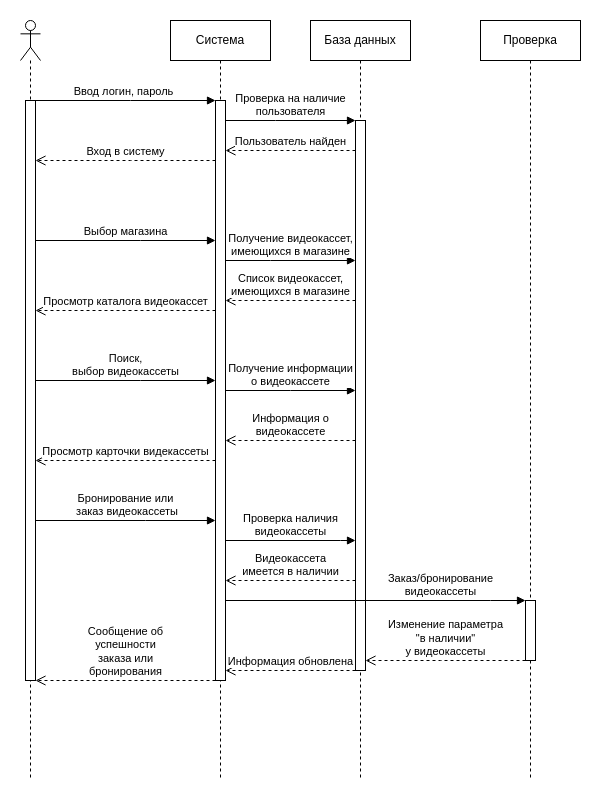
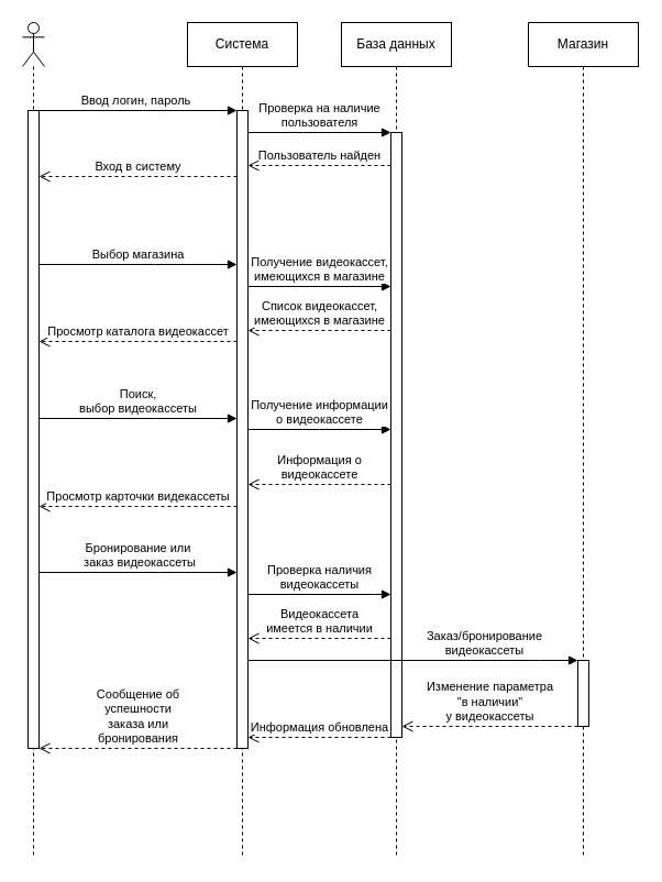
  <mxCell id="0" />
  <mxCell id="1" parent="0" />
  <mxCell id="2" value="Система" style="shape=umlLifeline;perimeter=lifelinePerimeter;whiteSpace=wrap;html=1;container=0;dropTarget=0;collapsible=0;recursiveResize=0;outlineConnect=0;portConstraint=eastwest;newEdgeStyle={&quot;edgeStyle&quot;:&quot;elbowEdgeStyle&quot;,&quot;elbow&quot;:&quot;vertical&quot;,&quot;curved&quot;:0,&quot;rounded&quot;:0};" parent="1" vertex="1"><mxGeometry x="170" y="20" width="100" height="760" as="geometry" /></mxCell>
  <mxCell id="3" value="" style="html=1;points=[];perimeter=orthogonalPerimeter;outlineConnect=0;targetShapes=umlLifeline;portConstraint=eastwest;newEdgeStyle={&quot;edgeStyle&quot;:&quot;elbowEdgeStyle&quot;,&quot;elbow&quot;:&quot;vertical&quot;,&quot;curved&quot;:0,&quot;rounded&quot;:0};" parent="2" vertex="1"><mxGeometry x="45" y="80" width="10" height="580" as="geometry" /></mxCell>
  <mxCell id="4" value="Ввод логин, пароль" style="html=1;verticalAlign=bottom;endArrow=block;edgeStyle=elbowEdgeStyle;elbow=vertical;curved=0;rounded=0;" parent="1" source="10" target="3" edge="1"><mxGeometry relative="1" as="geometry"><mxPoint x="45" y="100" as="sourcePoint" /><Array as="points"><mxPoint x="130" y="100" /></Array></mxGeometry></mxCell>
  <mxCell id="5" value="Вход в систему" style="html=1;verticalAlign=bottom;endArrow=open;dashed=1;endSize=8;edgeStyle=elbowEdgeStyle;elbow=vertical;curved=0;rounded=0;" parent="1" source="3" target="11" edge="1"><mxGeometry relative="1" as="geometry"><mxPoint x="40" y="169.76" as="targetPoint" /><Array as="points"><mxPoint x="130" y="160" /></Array><mxPoint x="210" y="169.76" as="sourcePoint" /></mxGeometry></mxCell>
  <mxCell id="6" value="База данных" style="shape=umlLifeline;perimeter=lifelinePerimeter;whiteSpace=wrap;html=1;container=0;dropTarget=0;collapsible=0;recursiveResize=0;outlineConnect=0;portConstraint=eastwest;newEdgeStyle={&quot;edgeStyle&quot;:&quot;elbowEdgeStyle&quot;,&quot;elbow&quot;:&quot;vertical&quot;,&quot;curved&quot;:0,&quot;rounded&quot;:0};" parent="1" vertex="1"><mxGeometry x="310" y="20" width="100" height="760" as="geometry" /></mxCell>
  <mxCell id="7" value="" style="html=1;points=[];perimeter=orthogonalPerimeter;outlineConnect=0;targetShapes=umlLifeline;portConstraint=eastwest;newEdgeStyle={&quot;edgeStyle&quot;:&quot;elbowEdgeStyle&quot;,&quot;elbow&quot;:&quot;vertical&quot;,&quot;curved&quot;:0,&quot;rounded&quot;:0};" parent="6" vertex="1"><mxGeometry x="45" y="100" width="10" height="550" as="geometry" /></mxCell>
- <mxCell id="8" value="Проверка" style="shape=umlLifeline;perimeter=lifelinePerimeter;whiteSpace=wrap;html=1;container=0;dropTarget=0;collapsible=0;recursiveResize=0;outlineConnect=0;portConstraint=eastwest;newEdgeStyle={&quot;edgeStyle&quot;:&quot;elbowEdgeStyle&quot;,&quot;elbow&quot;:&quot;vertical&quot;,&quot;curved&quot;:0,&quot;rounded&quot;:0};" parent="1" vertex="1"><mxGeometry x="480" y="20" width="100" height="760" as="geometry" /></mxCell>
+ <mxCell id="8" value="Магазин" style="shape=umlLifeline;perimeter=lifelinePerimeter;whiteSpace=wrap;html=1;container=0;dropTarget=0;collapsible=0;recursiveResize=0;outlineConnect=0;portConstraint=eastwest;newEdgeStyle={&quot;edgeStyle&quot;:&quot;elbowEdgeStyle&quot;,&quot;elbow&quot;:&quot;vertical&quot;,&quot;curved&quot;:0,&quot;rounded&quot;:0};" parent="1" vertex="1"><mxGeometry x="480" y="20" width="100" height="760" as="geometry" /></mxCell>
  <mxCell id="9" value="" style="html=1;points=[];perimeter=orthogonalPerimeter;outlineConnect=0;targetShapes=umlLifeline;portConstraint=eastwest;newEdgeStyle={&quot;edgeStyle&quot;:&quot;elbowEdgeStyle&quot;,&quot;elbow&quot;:&quot;vertical&quot;,&quot;curved&quot;:0,&quot;rounded&quot;:0};" parent="8" vertex="1"><mxGeometry x="45" y="580" width="10" height="60" as="geometry" /></mxCell>
  <mxCell id="10" value="" style="shape=umlLifeline;perimeter=lifelinePerimeter;whiteSpace=wrap;html=1;container=1;dropTarget=0;collapsible=0;recursiveResize=0;outlineConnect=0;portConstraint=eastwest;newEdgeStyle={&quot;curved&quot;:0,&quot;rounded&quot;:0};participant=umlActor;" parent="1" vertex="1"><mxGeometry x="20" y="20" width="20" height="760" as="geometry" /></mxCell>
  <mxCell id="11" value="" style="html=1;points=[[0,0,0,0,5],[0,1,0,0,-5],[1,0,0,0,5],[1,1,0,0,-5]];perimeter=orthogonalPerimeter;outlineConnect=0;targetShapes=umlLifeline;portConstraint=eastwest;newEdgeStyle={&quot;curved&quot;:0,&quot;rounded&quot;:0};" parent="10" vertex="1"><mxGeometry x="5" y="80" width="10" height="580" as="geometry" /></mxCell>
  <mxCell id="12" value="Проверка на наличие&lt;br&gt;пользователя" style="html=1;verticalAlign=bottom;endArrow=block;edgeStyle=elbowEdgeStyle;elbow=vertical;curved=0;rounded=0;" parent="1" edge="1"><mxGeometry relative="1" as="geometry"><mxPoint x="225" y="120" as="sourcePoint" /><Array as="points"><mxPoint x="275" y="120" /></Array><mxPoint x="355" y="120" as="targetPoint" /></mxGeometry></mxCell>
  <mxCell id="13" value="Пользователь найден" style="html=1;verticalAlign=bottom;endArrow=open;dashed=1;endSize=8;curved=0;rounded=0;" parent="1" source="7" target="3" edge="1"><mxGeometry relative="1" as="geometry"><mxPoint x="350" y="150" as="sourcePoint" /><mxPoint x="230" y="150" as="targetPoint" /><Array as="points"><mxPoint x="290" y="150" /></Array></mxGeometry></mxCell>
  <mxCell id="14" value="Выбор магазина" style="html=1;verticalAlign=bottom;endArrow=block;edgeStyle=elbowEdgeStyle;elbow=vertical;curved=0;rounded=0;" parent="1" source="11" target="3" edge="1"><mxGeometry relative="1" as="geometry"><mxPoint x="40" y="200" as="sourcePoint" /><Array as="points"><mxPoint x="140" y="240" /></Array><mxPoint x="210" y="200" as="targetPoint" /></mxGeometry></mxCell>
  <mxCell id="15" value="Получение видеокассет, &lt;br&gt;имеющихся в магазине" style="html=1;verticalAlign=bottom;endArrow=block;edgeStyle=elbowEdgeStyle;elbow=vertical;curved=0;rounded=0;" parent="1" edge="1"><mxGeometry relative="1" as="geometry"><mxPoint x="225" y="260" as="sourcePoint" /><Array as="points"><mxPoint x="270" y="260" /></Array><mxPoint x="355" y="260" as="targetPoint" /><mxPoint as="offset" /></mxGeometry></mxCell>
  <mxCell id="16" value="Просмотр каталога видеокассет" style="html=1;verticalAlign=bottom;endArrow=open;dashed=1;endSize=8;curved=0;rounded=0;" parent="1" source="3" target="11" edge="1"><mxGeometry relative="1" as="geometry"><mxPoint x="210" y="270" as="sourcePoint" /><mxPoint x="40" y="205" as="targetPoint" /><Array as="points"><mxPoint x="110" y="310" /></Array><mxPoint as="offset" /></mxGeometry></mxCell>
  <mxCell id="17" value="Список видеокассет, &lt;br&gt;имеющихся в магазине" style="html=1;verticalAlign=bottom;endArrow=open;dashed=1;endSize=8;curved=0;rounded=0;" parent="1" source="7" target="3" edge="1"><mxGeometry relative="1" as="geometry"><mxPoint x="400" y="290" as="sourcePoint" /><mxPoint x="230" y="290" as="targetPoint" /><Array as="points"><mxPoint x="290" y="300" /></Array></mxGeometry></mxCell>
  <mxCell id="18" value="Поиск, &lt;br&gt;выбор видеокассеты" style="html=1;verticalAlign=bottom;endArrow=block;edgeStyle=elbowEdgeStyle;elbow=vertical;curved=0;rounded=0;" parent="1" source="11" target="3" edge="1"><mxGeometry relative="1" as="geometry"><mxPoint x="40" y="350" as="sourcePoint" /><Array as="points"><mxPoint x="140" y="380" /></Array><mxPoint x="210" y="350" as="targetPoint" /></mxGeometry></mxCell>
  <mxCell id="19" value="Получение информации&lt;br&gt;о видеокассете" style="html=1;verticalAlign=bottom;endArrow=block;edgeStyle=elbowEdgeStyle;elbow=horizontal;curved=0;rounded=0;" parent="1" source="3" target="7" edge="1"><mxGeometry relative="1" as="geometry"><mxPoint x="270" y="390" as="sourcePoint" /><Array as="points"><mxPoint x="290" y="390" /></Array><mxPoint x="350" y="390" as="targetPoint" /></mxGeometry></mxCell>
  <mxCell id="20" value="Информация о&lt;br&gt;видеокассете" style="html=1;verticalAlign=bottom;endArrow=open;dashed=1;endSize=8;curved=0;rounded=0;" parent="1" source="7" target="3" edge="1"><mxGeometry relative="1" as="geometry"><mxPoint x="350" y="440" as="sourcePoint" /><mxPoint x="230" y="440" as="targetPoint" /><Array as="points"><mxPoint x="295" y="440" /></Array></mxGeometry></mxCell>
  <mxCell id="21" value="Просмотр карточки видекассеты" style="html=1;verticalAlign=bottom;endArrow=open;dashed=1;endSize=8;curved=0;rounded=0;" parent="1" source="3" target="11" edge="1"><mxGeometry x="0.004" relative="1" as="geometry"><mxPoint x="200" y="460" as="sourcePoint" /><mxPoint x="50" y="460" as="targetPoint" /><Array as="points"><mxPoint x="95" y="460" /></Array><mxPoint as="offset" /></mxGeometry></mxCell>
  <mxCell id="22" value="Бронирование или&lt;br&gt;&amp;nbsp;заказ видеокассеты" style="html=1;verticalAlign=bottom;endArrow=block;edgeStyle=elbowEdgeStyle;elbow=vertical;curved=0;rounded=0;" parent="1" source="11" target="3" edge="1"><mxGeometry relative="1" as="geometry"><mxPoint x="40" y="540" as="sourcePoint" /><Array as="points"><mxPoint x="145" y="520" /></Array><mxPoint x="210" y="540" as="targetPoint" /></mxGeometry></mxCell>
  <mxCell id="23" value="Проверка наличия&lt;br&gt;видеокассеты" style="html=1;verticalAlign=bottom;endArrow=block;edgeStyle=elbowEdgeStyle;elbow=vertical;curved=0;rounded=0;" parent="1" source="3" target="7" edge="1"><mxGeometry relative="1" as="geometry"><mxPoint x="250" y="560" as="sourcePoint" /><Array as="points"><mxPoint x="340" y="540" /></Array><mxPoint x="340" y="560" as="targetPoint" /></mxGeometry></mxCell>
  <mxCell id="24" value="Видеокассета &lt;br&gt;имеется в наличии" style="html=1;verticalAlign=bottom;endArrow=open;dashed=1;endSize=8;curved=0;rounded=0;" parent="1" source="7" target="3" edge="1"><mxGeometry relative="1" as="geometry"><mxPoint x="350" y="580" as="sourcePoint" /><mxPoint x="230" y="580" as="targetPoint" /><Array as="points"><mxPoint x="290" y="580" /></Array></mxGeometry></mxCell>
  <mxCell id="25" value="Заказ/бронирование&lt;br&gt;видеокассеты" style="html=1;verticalAlign=bottom;endArrow=block;edgeStyle=elbowEdgeStyle;elbow=vertical;curved=0;rounded=0;" parent="1" source="3" target="9" edge="1"><mxGeometry x="0.433" relative="1" as="geometry"><mxPoint x="380" y="620" as="sourcePoint" /><Array as="points"><mxPoint x="490" y="600" /></Array><mxPoint x="505" y="620" as="targetPoint" /><mxPoint as="offset" /></mxGeometry></mxCell>
  <mxCell id="26" value="Изменение параметра &lt;br&gt;&quot;в наличии&quot;&lt;br&gt;у видеокассеты" style="html=1;verticalAlign=bottom;endArrow=open;dashed=1;endSize=8;curved=0;rounded=0;" parent="1" source="9" target="7" edge="1"><mxGeometry relative="1" as="geometry"><mxPoint x="500" y="650" as="sourcePoint" /><mxPoint x="370" y="650" as="targetPoint" /><Array as="points"><mxPoint x="440" y="660" /></Array></mxGeometry></mxCell>
  <mxCell id="27" value="Сообщение об &lt;br&gt;успешности&lt;br style=&quot;border-color: var(--border-color); background-color: rgb(251, 251, 251);&quot;&gt;&lt;span style=&quot;border-color: var(--border-color);&quot;&gt;заказа или &lt;br&gt;бронирования&lt;/span&gt;" style="html=1;verticalAlign=bottom;endArrow=open;dashed=1;endSize=8;curved=0;rounded=0;" parent="1" source="3" target="11" edge="1"><mxGeometry relative="1" as="geometry"><mxPoint x="190" y="680" as="sourcePoint" /><mxPoint x="40" y="680" as="targetPoint" /><Array as="points"><mxPoint x="125" y="680" /></Array></mxGeometry></mxCell>
  <mxCell id="28" value="Информация обновлена" style="html=1;verticalAlign=bottom;endArrow=open;dashed=1;endSize=8;curved=0;rounded=0;" parent="1" source="7" target="3" edge="1"><mxGeometry relative="1" as="geometry"><mxPoint x="350" y="670" as="sourcePoint" /><mxPoint x="230" y="670" as="targetPoint" /><Array as="points"><mxPoint x="285" y="670" /></Array></mxGeometry></mxCell>
